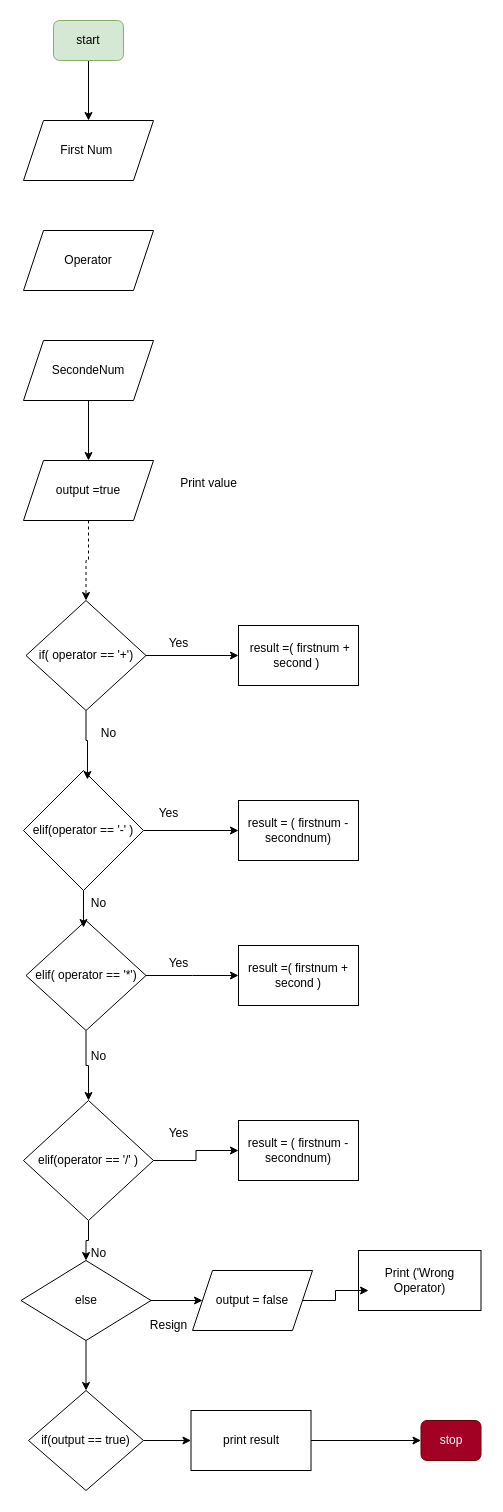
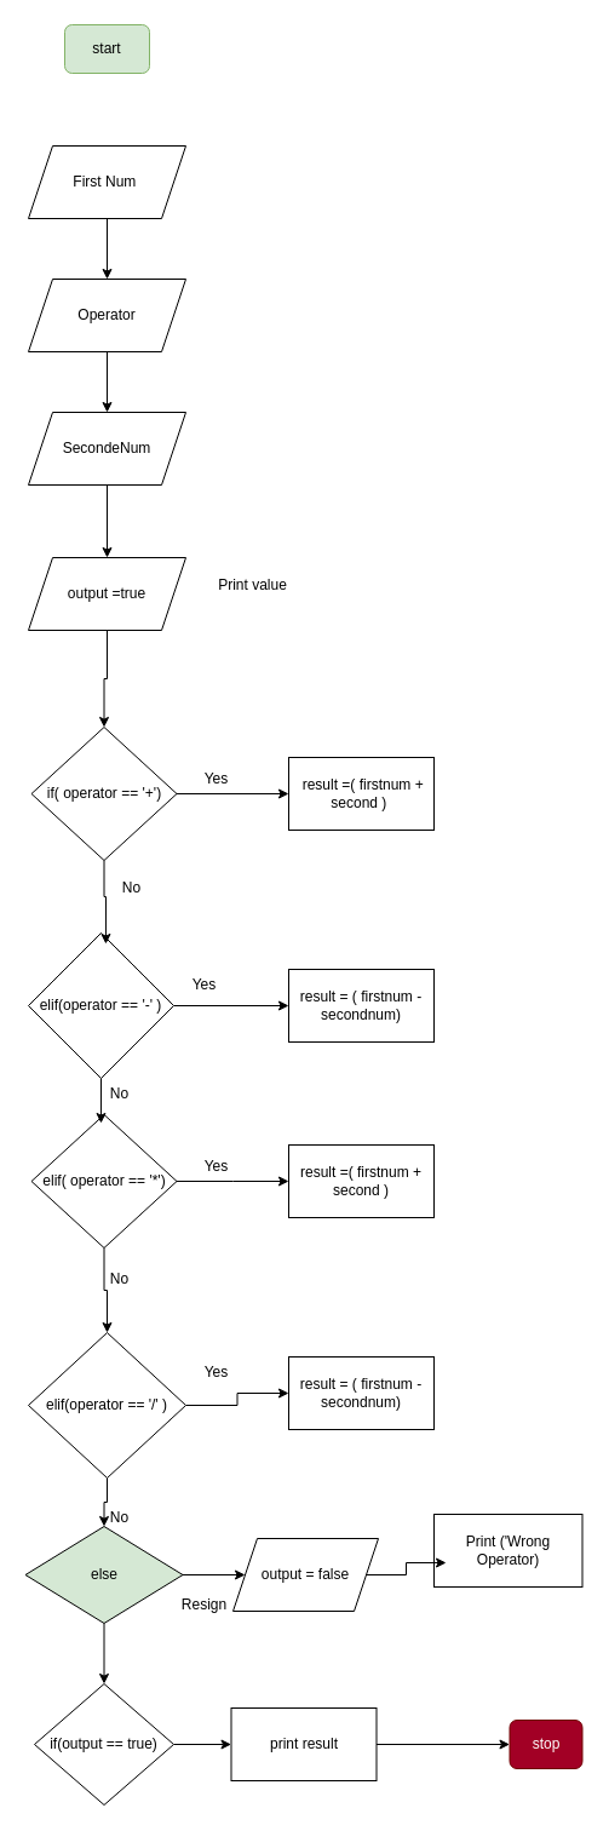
  <mxCell id="0" />
  <mxCell id="1" parent="0" />
- <mxCell id="2" style="edgeStyle=orthogonalEdgeStyle;rounded=0;orthogonalLoop=1;jettySize=auto;html=1;exitX=0.5;exitY=1;exitDx=0;exitDy=0;entryX=0.5;entryY=0;entryDx=0;entryDy=0;" edge="1" parent="1" source="3" target="5"><mxGeometry relative="1" as="geometry" /></mxCell>
  <mxCell id="3" value="start" style="rounded=1;whiteSpace=wrap;html=1;fillColor=#d5e8d4;strokeColor=#82b366;" vertex="1" parent="1"><mxGeometry x="53" y="20" width="70" height="40" as="geometry" /></mxCell>
+ <mxCell id="4" style="edgeStyle=orthogonalEdgeStyle;rounded=0;orthogonalLoop=1;jettySize=auto;html=1;exitX=0.5;exitY=1;exitDx=0;exitDy=0;entryX=0.5;entryY=0;entryDx=0;entryDy=0;" edge="1" parent="1" source="5" target="7"><mxGeometry relative="1" as="geometry" /></mxCell>
  <mxCell id="5" value="First Num&amp;nbsp;" style="shape=parallelogram;perimeter=parallelogramPerimeter;whiteSpace=wrap;html=1;fixedSize=1;" vertex="1" parent="1"><mxGeometry x="23" y="120" width="130" height="60" as="geometry" /></mxCell>
+ <mxCell id="6" style="edgeStyle=orthogonalEdgeStyle;rounded=0;orthogonalLoop=1;jettySize=auto;html=1;exitX=0.5;exitY=1;exitDx=0;exitDy=0;entryX=0.5;entryY=0;entryDx=0;entryDy=0;" edge="1" parent="1" source="7" target="9"><mxGeometry relative="1" as="geometry" /></mxCell>
  <mxCell id="7" value="Operator" style="shape=parallelogram;perimeter=parallelogramPerimeter;whiteSpace=wrap;html=1;fixedSize=1;" vertex="1" parent="1"><mxGeometry x="23" y="230" width="130" height="60" as="geometry" /></mxCell>
  <mxCell id="8" style="edgeStyle=orthogonalEdgeStyle;rounded=0;orthogonalLoop=1;jettySize=auto;html=1;exitX=0.5;exitY=1;exitDx=0;exitDy=0;entryX=0.5;entryY=0;entryDx=0;entryDy=0;" edge="1" parent="1" source="9" target="11"><mxGeometry relative="1" as="geometry" /></mxCell>
  <mxCell id="9" value="SecondeNum" style="shape=parallelogram;perimeter=parallelogramPerimeter;whiteSpace=wrap;html=1;fixedSize=1;" vertex="1" parent="1"><mxGeometry x="23" y="340" width="130" height="60" as="geometry" /></mxCell>
- <mxCell id="10" style="edgeStyle=orthogonalEdgeStyle;rounded=0;orthogonalLoop=1;jettySize=auto;html=1;exitX=0.5;exitY=1;exitDx=0;exitDy=0;entryX=0.5;entryY=0;entryDx=0;entryDy=0;dashed=1;" edge="1" parent="1" source="11" target="13"><mxGeometry relative="1" as="geometry" /></mxCell>
+ <mxCell id="10" style="edgeStyle=orthogonalEdgeStyle;rounded=0;orthogonalLoop=1;jettySize=auto;html=1;exitX=0.5;exitY=1;exitDx=0;exitDy=0;entryX=0.5;entryY=0;entryDx=0;entryDy=0;" edge="1" parent="1" source="11" target="13"><mxGeometry relative="1" as="geometry" /></mxCell>
  <mxCell id="11" value="output =true" style="shape=parallelogram;perimeter=parallelogramPerimeter;whiteSpace=wrap;html=1;fixedSize=1;" vertex="1" parent="1"><mxGeometry x="23" y="460" width="130" height="60" as="geometry" /></mxCell>
  <mxCell id="12" style="edgeStyle=orthogonalEdgeStyle;rounded=0;orthogonalLoop=1;jettySize=auto;html=1;exitX=1;exitY=0.5;exitDx=0;exitDy=0;entryX=0;entryY=0.5;entryDx=0;entryDy=0;" edge="1" parent="1" source="13" target="14"><mxGeometry relative="1" as="geometry" /></mxCell>
  <mxCell id="13" value="if( operator == '+')" style="rhombus;whiteSpace=wrap;html=1;" vertex="1" parent="1"><mxGeometry x="25.5" y="600" width="120" height="110" as="geometry" /></mxCell>
  <mxCell id="14" value="&amp;nbsp;result =( firstnum + second )&amp;nbsp;" style="rounded=0;whiteSpace=wrap;html=1;flipV=1;" vertex="1" parent="1"><mxGeometry x="238" y="625" width="120" height="60" as="geometry" /></mxCell>
  <mxCell id="15" value="Yes" style="text;html=1;align=center;verticalAlign=middle;resizable=0;points=[];autosize=1;strokeColor=none;fillColor=none;" vertex="1" parent="1"><mxGeometry x="158" y="628" width="40" height="30" as="geometry" /></mxCell>
  <mxCell id="16" style="edgeStyle=orthogonalEdgeStyle;rounded=0;orthogonalLoop=1;jettySize=auto;html=1;exitX=1;exitY=0.5;exitDx=0;exitDy=0;entryX=0;entryY=0.5;entryDx=0;entryDy=0;" edge="1" parent="1" source="17" target="20"><mxGeometry relative="1" as="geometry" /></mxCell>
  <mxCell id="17" value="elif(operator == '-' )" style="rhombus;whiteSpace=wrap;html=1;" vertex="1" parent="1"><mxGeometry x="23" y="770" width="120" height="120" as="geometry" /></mxCell>
  <mxCell id="18" style="edgeStyle=orthogonalEdgeStyle;rounded=0;orthogonalLoop=1;jettySize=auto;html=1;exitX=0.5;exitY=1;exitDx=0;exitDy=0;entryX=0.533;entryY=0.075;entryDx=0;entryDy=0;entryPerimeter=0;" edge="1" parent="1" source="13" target="17"><mxGeometry relative="1" as="geometry" /></mxCell>
  <mxCell id="19" value="No" style="text;html=1;align=center;verticalAlign=middle;resizable=0;points=[];autosize=1;strokeColor=none;fillColor=none;" vertex="1" parent="1"><mxGeometry x="88" y="718" width="40" height="30" as="geometry" /></mxCell>
  <mxCell id="20" value="result = ( firstnum - secondnum)" style="rounded=0;whiteSpace=wrap;html=1;flipV=1;" vertex="1" parent="1"><mxGeometry x="238" y="800" width="120" height="60" as="geometry" /></mxCell>
  <mxCell id="21" value="Yes" style="text;html=1;align=center;verticalAlign=middle;resizable=0;points=[];autosize=1;strokeColor=none;fillColor=none;" vertex="1" parent="1"><mxGeometry x="148" y="798" width="40" height="30" as="geometry" /></mxCell>
  <mxCell id="22" style="edgeStyle=orthogonalEdgeStyle;rounded=0;orthogonalLoop=1;jettySize=auto;html=1;exitX=1;exitY=0.5;exitDx=0;exitDy=0;" edge="1" parent="1" source="24"><mxGeometry relative="1" as="geometry"><mxPoint x="238" y="975" as="targetPoint" /></mxGeometry></mxCell>
  <mxCell id="23" style="edgeStyle=orthogonalEdgeStyle;rounded=0;orthogonalLoop=1;jettySize=auto;html=1;exitX=0.5;exitY=1;exitDx=0;exitDy=0;entryX=0.5;entryY=0;entryDx=0;entryDy=0;" edge="1" parent="1" source="24" target="27"><mxGeometry relative="1" as="geometry" /></mxCell>
  <mxCell id="24" value="elif( operator == '*')" style="rhombus;whiteSpace=wrap;html=1;" vertex="1" parent="1"><mxGeometry x="25.5" y="920" width="120" height="110" as="geometry" /></mxCell>
  <mxCell id="25" style="edgeStyle=orthogonalEdgeStyle;rounded=0;orthogonalLoop=1;jettySize=auto;html=1;exitX=1;exitY=0.5;exitDx=0;exitDy=0;entryX=0;entryY=0.5;entryDx=0;entryDy=0;" edge="1" parent="1" source="27" target="29"><mxGeometry relative="1" as="geometry"><mxPoint x="228" y="1150" as="targetPoint" /></mxGeometry></mxCell>
  <mxCell id="26" style="edgeStyle=orthogonalEdgeStyle;rounded=0;orthogonalLoop=1;jettySize=auto;html=1;exitX=0.5;exitY=1;exitDx=0;exitDy=0;" edge="1" parent="1" source="27" target="42"><mxGeometry relative="1" as="geometry" /></mxCell>
  <mxCell id="27" value="elif(operator == '/' )" style="rhombus;whiteSpace=wrap;html=1;" vertex="1" parent="1"><mxGeometry x="23" y="1100" width="130" height="120" as="geometry" /></mxCell>
  <mxCell id="28" value="result =( firstnum + second )" style="rounded=0;whiteSpace=wrap;html=1;flipV=1;" vertex="1" parent="1"><mxGeometry x="238" y="945" width="120" height="60" as="geometry" /></mxCell>
  <mxCell id="29" value="result = ( firstnum - secondnum)" style="rounded=0;whiteSpace=wrap;html=1;flipV=1;" vertex="1" parent="1"><mxGeometry x="238" y="1120" width="120" height="60" as="geometry" /></mxCell>
  <mxCell id="30" style="edgeStyle=orthogonalEdgeStyle;rounded=0;orthogonalLoop=1;jettySize=auto;html=1;exitX=0.5;exitY=1;exitDx=0;exitDy=0;entryX=0.479;entryY=0.064;entryDx=0;entryDy=0;entryPerimeter=0;" edge="1" parent="1" source="17" target="24"><mxGeometry relative="1" as="geometry" /></mxCell>
  <mxCell id="31" value="Yes" style="text;html=1;align=center;verticalAlign=middle;resizable=0;points=[];autosize=1;strokeColor=none;fillColor=none;" vertex="1" parent="1"><mxGeometry x="158" y="948" width="40" height="30" as="geometry" /></mxCell>
  <mxCell id="32" value="Yes" style="text;html=1;align=center;verticalAlign=middle;resizable=0;points=[];autosize=1;strokeColor=none;fillColor=none;" vertex="1" parent="1"><mxGeometry x="158" y="1118" width="40" height="30" as="geometry" /></mxCell>
  <mxCell id="33" value="No" style="text;html=1;align=center;verticalAlign=middle;resizable=0;points=[];autosize=1;strokeColor=none;fillColor=none;" vertex="1" parent="1"><mxGeometry x="78" y="888" width="40" height="30" as="geometry" /></mxCell>
  <mxCell id="34" value="No&lt;div&gt;&lt;br&gt;&lt;/div&gt;" style="text;html=1;align=center;verticalAlign=middle;resizable=0;points=[];autosize=1;strokeColor=none;fillColor=none;" vertex="1" parent="1"><mxGeometry x="78" y="1043" width="40" height="40" as="geometry" /></mxCell>
  <mxCell id="35" value="Print ('Wrong Operator)" style="whiteSpace=wrap;html=1;" vertex="1" parent="1"><mxGeometry x="358" y="1250" width="122.5" height="60" as="geometry" /></mxCell>
  <mxCell id="36" value="No" style="text;html=1;align=center;verticalAlign=middle;resizable=0;points=[];autosize=1;strokeColor=none;fillColor=none;" vertex="1" parent="1"><mxGeometry x="78" y="1238" width="40" height="30" as="geometry" /></mxCell>
  <mxCell id="37" value="output = false" style="shape=parallelogram;perimeter=parallelogramPerimeter;whiteSpace=wrap;html=1;fixedSize=1;" vertex="1" parent="1"><mxGeometry x="192" y="1270" width="120" height="60" as="geometry" /></mxCell>
  <mxCell id="38" value="Print value" style="text;html=1;align=center;verticalAlign=middle;resizable=0;points=[];autosize=1;strokeColor=none;fillColor=none;" vertex="1" parent="1"><mxGeometry x="163" y="468" width="90" height="30" as="geometry" /></mxCell>
  <mxCell id="39" value="Resign" style="text;html=1;align=center;verticalAlign=middle;resizable=0;points=[];autosize=1;strokeColor=none;fillColor=none;" vertex="1" parent="1"><mxGeometry x="138" y="1310" width="60" height="30" as="geometry" /></mxCell>
  <mxCell id="40" style="edgeStyle=orthogonalEdgeStyle;rounded=0;orthogonalLoop=1;jettySize=auto;html=1;exitX=1;exitY=0.5;exitDx=0;exitDy=0;entryX=0;entryY=0.5;entryDx=0;entryDy=0;" edge="1" parent="1" source="42" target="37"><mxGeometry relative="1" as="geometry" /></mxCell>
  <mxCell id="41" style="edgeStyle=orthogonalEdgeStyle;rounded=0;orthogonalLoop=1;jettySize=auto;html=1;exitX=0.5;exitY=1;exitDx=0;exitDy=0;entryX=0.5;entryY=0;entryDx=0;entryDy=0;" edge="1" parent="1" source="42" target="45"><mxGeometry relative="1" as="geometry" /></mxCell>
- <mxCell id="42" value="else" style="rhombus;whiteSpace=wrap;html=1;" vertex="1" parent="1"><mxGeometry x="20.5" y="1260" width="130" height="80" as="geometry" /></mxCell>
+ <mxCell id="42" value="else" style="rhombus;whiteSpace=wrap;html=1;fillColor=#d5e8d4;" vertex="1" parent="1"><mxGeometry x="20.5" y="1260" width="130" height="80" as="geometry" /></mxCell>
  <mxCell id="43" style="edgeStyle=orthogonalEdgeStyle;rounded=0;orthogonalLoop=1;jettySize=auto;html=1;exitX=1;exitY=0.5;exitDx=0;exitDy=0;entryX=0.082;entryY=0.667;entryDx=0;entryDy=0;entryPerimeter=0;" edge="1" parent="1" source="37" target="35"><mxGeometry relative="1" as="geometry" /></mxCell>
  <mxCell id="44" value="" style="edgeStyle=orthogonalEdgeStyle;rounded=0;orthogonalLoop=1;jettySize=auto;html=1;" edge="1" parent="1" source="45" target="47"><mxGeometry relative="1" as="geometry" /></mxCell>
  <mxCell id="45" value="if(output == true)" style="rhombus;whiteSpace=wrap;html=1;" vertex="1" parent="1"><mxGeometry x="28" y="1390" width="115" height="100" as="geometry" /></mxCell>
  <mxCell id="46" value="" style="edgeStyle=orthogonalEdgeStyle;rounded=0;orthogonalLoop=1;jettySize=auto;html=1;" edge="1" parent="1" source="47"><mxGeometry relative="1" as="geometry"><mxPoint x="420.5" y="1440" as="targetPoint" /></mxGeometry></mxCell>
  <mxCell id="47" value="print result" style="whiteSpace=wrap;html=1;" vertex="1" parent="1"><mxGeometry x="190.5" y="1410" width="120" height="60" as="geometry" /></mxCell>
  <mxCell id="48" value="stop" style="rounded=1;whiteSpace=wrap;html=1;fillColor=#a20025;strokeColor=#6F0000;fontColor=#ffffff;" vertex="1" parent="1"><mxGeometry x="420.5" y="1420" width="60" height="40" as="geometry" /></mxCell>
